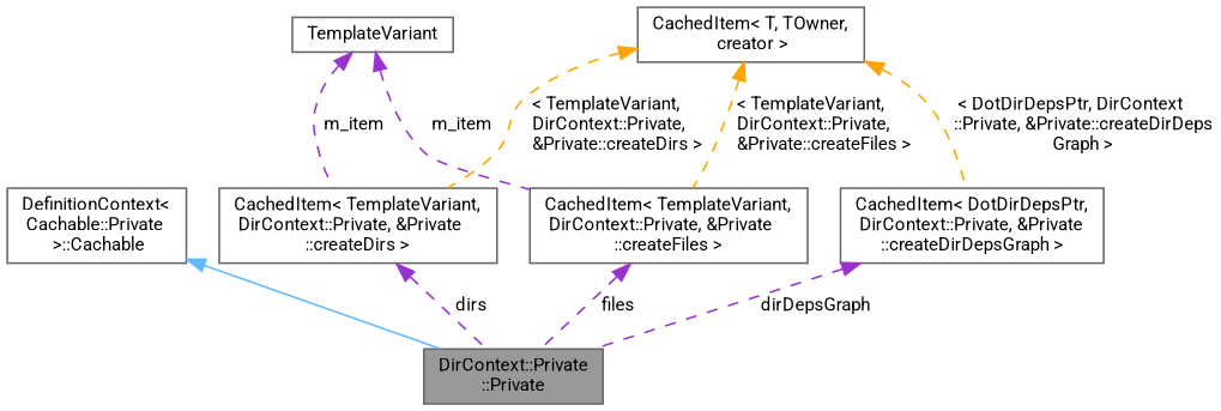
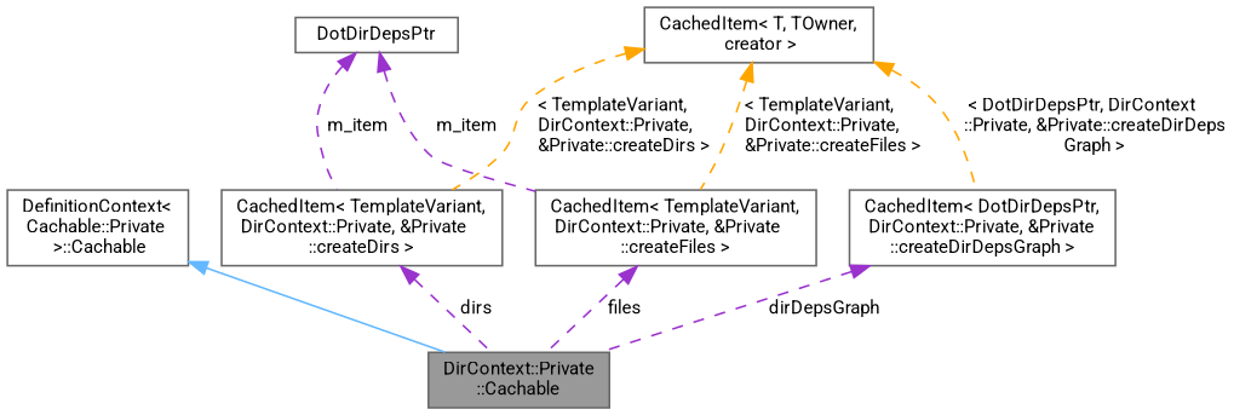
  digraph {
    fontname=Roboto
    rankdir=TB
    node [color=gray40 fillcolor=white fontname=Roboto fontsize=10 shape=box style=filled]
    edge [color=darkorchid3 dir=back fontname=Roboto fontsize=10 labelfontname=Helvetica labelfontsize=10 style=dashed]
-   n1 [fillcolor=grey60 fontcolor=black height=0.2 label="DirContext::Private\l::Private" width=0.4]
+   n1 [fillcolor=grey60 fontcolor=black height=0.2 label="DirContext::Private\l::Cachable" width=0.4]
    n2 [height=0.2 label="DefinitionContext\<\l Cachable::Private\l \>::Cachable" width=0.4]
    n3 [height=0.2 label="CachedItem\< TemplateVariant,\l DirContext::Private, &Private\l::createDirs \>" width=0.4]
-   n4 [height=0.2 label=TemplateVariant width=0.4]
+   n4 [height=0.2 label=DotDirDepsPtr width=0.4]
    n5 [height=0.2 label="CachedItem\< TemplateVariant,\l DirContext::Private, &Private\l::createFiles \>" width=0.4]
    n6 [height=0.2 label="CachedItem\< T, TOwner,\l creator \>" width=0.4]
    n7 [height=0.2 label="CachedItem\< DotDirDepsPtr,\l DirContext::Private, &Private\l::createDirDepsGraph \>" width=0.4]
    n2 -> n1 [color=steelblue1 style=solid]
    n3 -> n1 [label=" dirs"]
    n4 -> n3 [label=" m_item"]
    n4 -> n5 [label=" m_item"]
    n5 -> n1 [label=" files"]
    n6 -> n3 [color=orange label=" \< TemplateVariant,\l DirContext::Private,\l &Private::createDirs \>"]
    n6 -> n5 [color=orange label=" \< TemplateVariant,\l DirContext::Private,\l &Private::createFiles \>"]
    n6 -> n7 [color=orange label=" \< DotDirDepsPtr, DirContext\l::Private, &Private::createDirDeps\lGraph \>"]
    n7 -> n1 [label=" dirDepsGraph"]
  }
